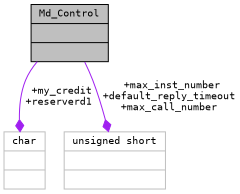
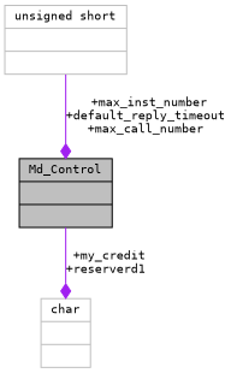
  digraph {
    fontname="DejaVu Sans Mono"
    node [color=grey75 fillcolor=white fontname="DejaVu Sans Mono" fontsize=10 shape=record style=filled]
    edge [arrowhead=diamond color=purple fontname="DejaVu Sans Mono" fontsize=10 labelfontname=Helvetica labelfontsize=10 style=solid]
    n1 [color=black fillcolor=grey75 fontcolor=black height=0.2 label="{Md_Control\n||}" width=0.4]
    n2 [height=0.2 label="{char\n||}" width=0.4]
    n3 [height=0.2 label="{unsigned short\n||}" width=0.4]
    n1 -> n2 [label=" +my_credit\n+reserverd1"]
-   n1 -> n3 [label=" +max_inst_number\n+default_reply_timeout\n+max_call_number"]
+   n3 -> n1 [label=" +max_inst_number\n+default_reply_timeout\n+max_call_number"]
  }
